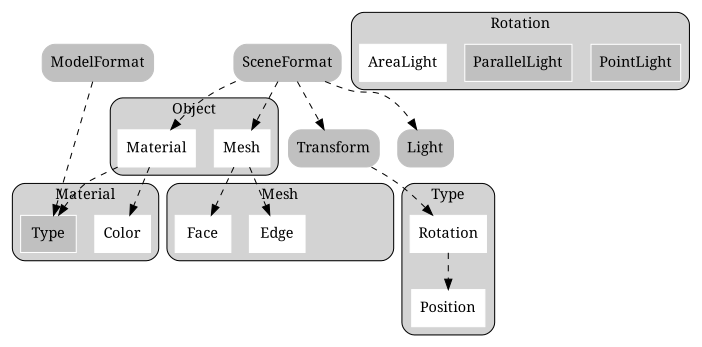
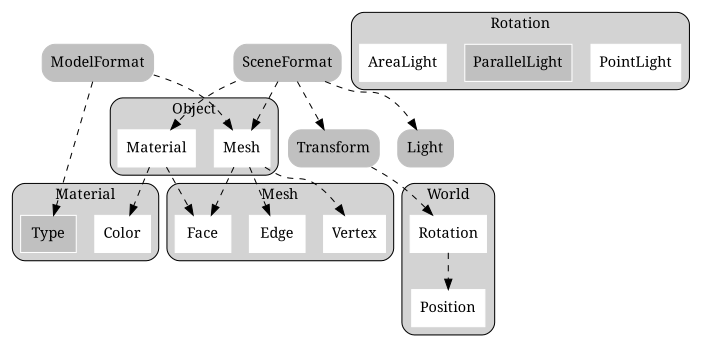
  digraph {
    fontname="Noto Serif"
    node [color=white fontname="Noto Serif" shape=box style=filled]
    edge [fontname="Noto Serif" style=dashed]
    Mesh
    Material
+   Vertex
    "Edge"
    Face
    Color
    Type [fillcolor=grey]
    Position
    Rotation
-   PointLight [fillcolor=grey]
+   PointLight
    ParallelLight [fillcolor=grey]
    AreaLight
    ModelFormat [color=grey style="rounded,filled"]
    SceneFormat [color=grey style="rounded,filled"]
    Light [color=grey style="rounded,filled"]
    Transform [color=grey style="rounded,filled"]
    subgraph cluster_1 {
      label=Object
      shape=box
      style="rounded,filled"
      Mesh
      Material
    }
    subgraph cluster_2 {
      label=Mesh
      shape=box
      style="rounded,filled"
+     Vertex
      "Edge"
      Face
    }
    subgraph cluster_3 {
      label=Material
      shape=box
      style="rounded,filled"
      Color
      Type
    }
    subgraph cluster_4 {
-     label=Type
+     label=World
      shape=box
      style="rounded,filled"
      Position
      Rotation
    }
    subgraph cluster_5 {
      label=Rotation
      shape=box
      style="rounded,filled"
      PointLight
      ParallelLight
      AreaLight
    }
+   Mesh -> Vertex
    Mesh -> "Edge"
    Mesh -> Face
    Material -> Color
-   Material -> Type
+   Material -> Face
    Rotation -> Position
+   ModelFormat -> Mesh
    ModelFormat -> Type
    SceneFormat -> Mesh
    SceneFormat -> Material
    SceneFormat -> Light
    SceneFormat -> Transform
    Transform -> Rotation
  }
